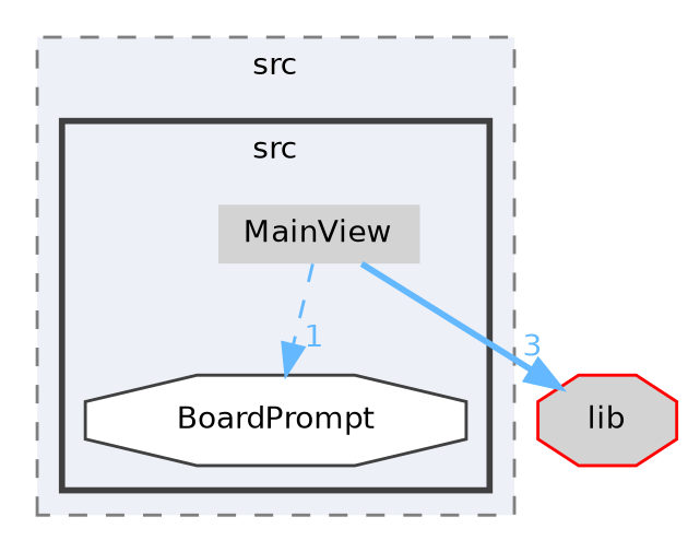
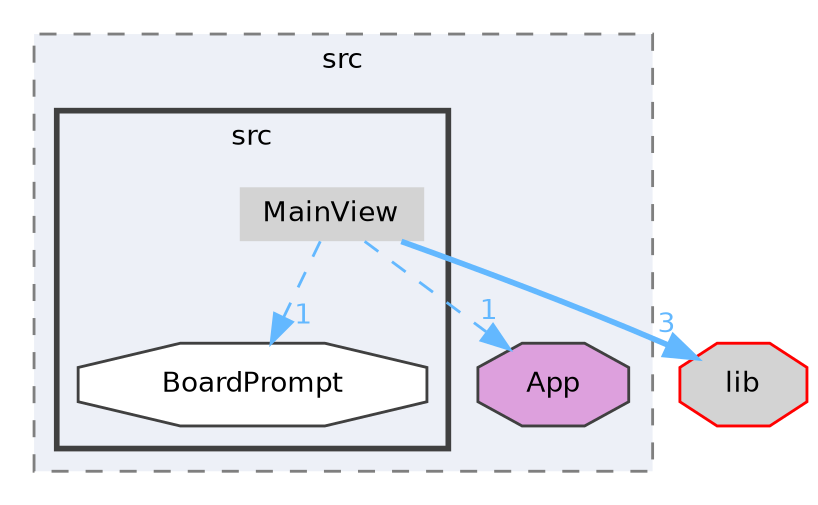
  digraph {
    compound=true
    node [fillcolor=lightgrey fontname=Helvetica fontsize=10 shape=octagon style=filled color=grey25]
    edge [color=steelblue1 fontcolor=steelblue1 fontname=Helvetica fontsize=10 headlabel=1 labeldistance=1.5 labelfontname=Helvetica labelfontsize=10 style=dashed]
    n1 [height=0.2 label=MainView shape=plaintext width=0.4 color=""]
    n2 [fillcolor=white height=0.2 label=BoardPrompt width=0.4]
+   n3 [fillcolor=plum height=0.2 label=App width=0.4]
    n4 [color=red height=0.2 label=lib width=0.4]
    subgraph cluster_1 {
      bgcolor="#edf0f7"
      fontname=Helvetica
      fontsize=10
      label=src
      pencolor=grey50
      style="filled,dashed"
+     n3
      subgraph cluster_2 {
        bgcolor="#edf0f7"
        fontname=Helvetica
        fontsize=10
        label=src
        pencolor=grey25
        style="filled,bold"
        n1
        n2
      }
    }
    n1 -> n2
+   n1 -> n3
    n1 -> n4 [headlabel=3 style=bold]
  }
